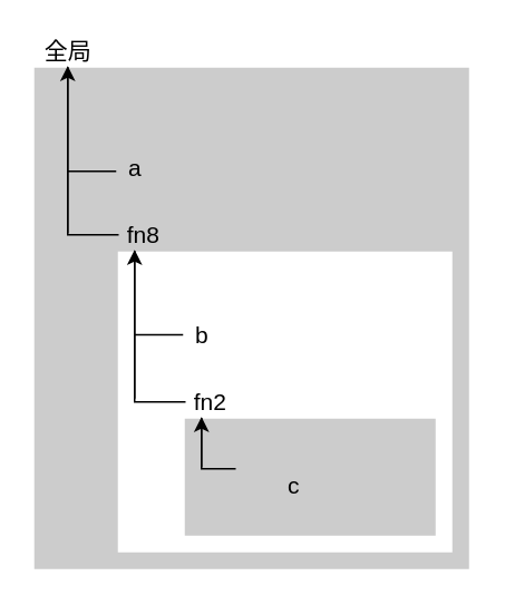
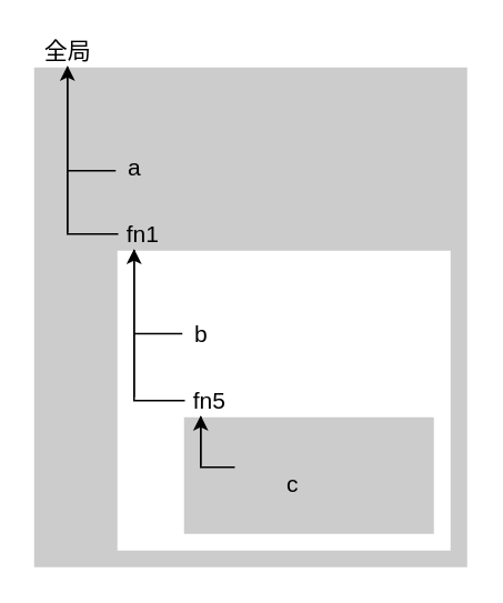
  <mxCell id="0" />
  <mxCell id="1" parent="0" />
  <mxCell id="2" value="" style="rounded=0;whiteSpace=wrap;html=1;strokeColor=none;fillColor=#CCCCCC;" parent="1" vertex="1"><mxGeometry x="20" y="40" width="260" height="300" as="geometry" /></mxCell>
  <mxCell id="3" value="" style="rounded=0;whiteSpace=wrap;html=1;strokeColor=none;" parent="1" vertex="1"><mxGeometry x="70" y="150" width="200" height="180" as="geometry" /></mxCell>
  <mxCell id="4" value="" style="rounded=0;whiteSpace=wrap;html=1;strokeColor=none;fillColor=#CCCCCC;" parent="1" vertex="1"><mxGeometry x="110" y="250" width="150" height="70" as="geometry" /></mxCell>
  <mxCell id="5" value="a" style="text;html=1;resizable=0;autosize=1;align=center;verticalAlign=middle;points=[];fillColor=none;strokeColor=none;rounded=0;fontSize=14;" parent="1" vertex="1"><mxGeometry x="70" y="90" width="20" height="20" as="geometry" /></mxCell>
- <mxCell id="6" value="fn8" style="text;html=1;resizable=0;autosize=1;align=center;verticalAlign=middle;points=[];fillColor=none;strokeColor=none;rounded=0;fontSize=14;" parent="1" vertex="1"><mxGeometry x="70" y="130" width="30" height="20" as="geometry" /></mxCell>
+ <mxCell id="6" value="fn1" style="text;html=1;resizable=0;autosize=1;align=center;verticalAlign=middle;points=[];fillColor=none;strokeColor=none;rounded=0;fontSize=14;" parent="1" vertex="1"><mxGeometry x="70" y="130" width="30" height="20" as="geometry" /></mxCell>
  <mxCell id="7" value="b" style="text;html=1;resizable=0;autosize=1;align=center;verticalAlign=middle;points=[];fillColor=none;strokeColor=none;rounded=0;fontSize=14;" parent="1" vertex="1"><mxGeometry x="110" y="190" width="20" height="20" as="geometry" /></mxCell>
- <mxCell id="8" value="fn2" style="text;html=1;resizable=0;autosize=1;align=center;verticalAlign=middle;points=[];fillColor=none;strokeColor=none;rounded=0;fontSize=14;" parent="1" vertex="1"><mxGeometry x="110" y="230" width="30" height="20" as="geometry" /></mxCell>
+ <mxCell id="8" value="fn5" style="text;html=1;resizable=0;autosize=1;align=center;verticalAlign=middle;points=[];fillColor=none;strokeColor=none;rounded=0;fontSize=14;" parent="1" vertex="1"><mxGeometry x="110" y="230" width="30" height="20" as="geometry" /></mxCell>
  <mxCell id="9" value="c" style="text;html=1;resizable=0;autosize=1;align=center;verticalAlign=middle;points=[];fillColor=none;strokeColor=none;rounded=0;fontSize=14;" parent="1" vertex="1"><mxGeometry x="165" y="280" width="20" height="20" as="geometry" /></mxCell>
  <mxCell id="10" value="全局" style="text;html=1;resizable=0;autosize=1;align=center;verticalAlign=middle;points=[];fillColor=none;strokeColor=none;rounded=0;fontSize=14;" parent="1" vertex="1"><mxGeometry x="20" y="20" width="40" height="20" as="geometry" /></mxCell>
  <mxCell id="11" value="" style="shape=partialRectangle;whiteSpace=wrap;html=1;top=0;left=0;fillColor=none;fontSize=14;direction=south;" parent="1" vertex="1"><mxGeometry x="40" y="40" width="30" height="100" as="geometry" /></mxCell>
  <mxCell id="12" value="" style="shape=partialRectangle;whiteSpace=wrap;html=1;top=0;left=0;fillColor=none;fontSize=14;direction=south;" parent="1" vertex="1"><mxGeometry x="80" y="150" width="30" height="90" as="geometry" /></mxCell>
  <mxCell id="13" value="" style="shape=partialRectangle;whiteSpace=wrap;html=1;top=0;left=0;fillColor=none;fontSize=14;direction=south;" parent="1" vertex="1"><mxGeometry x="120" y="250" width="20" height="30" as="geometry" /></mxCell>
  <mxCell id="14" value="" style="endArrow=none;html=1;fontSize=14;" parent="1" edge="1"><mxGeometry width="50" height="50" relative="1" as="geometry"><mxPoint x="40" y="102" as="sourcePoint" /><mxPoint x="69" y="102" as="targetPoint" /></mxGeometry></mxCell>
  <mxCell id="15" value="" style="endArrow=none;html=1;fontSize=14;" parent="1" edge="1"><mxGeometry width="50" height="50" relative="1" as="geometry"><mxPoint x="80" y="199.75" as="sourcePoint" /><mxPoint x="109" y="199.75" as="targetPoint" /></mxGeometry></mxCell>
  <mxCell id="16" value="" style="endArrow=classic;html=1;exitX=1;exitY=1;exitDx=0;exitDy=0;entryX=0;entryY=1;entryDx=0;entryDy=0;" edge="1" parent="1"><mxGeometry width="50" height="50" relative="1" as="geometry"><mxPoint x="40" y="139" as="sourcePoint" /><mxPoint x="40" y="39" as="targetPoint" /></mxGeometry></mxCell>
  <mxCell id="17" value="" style="endArrow=classic;html=1;entryX=0;entryY=1;entryDx=0;entryDy=0;" edge="1" parent="1"><mxGeometry width="50" height="50" relative="1" as="geometry"><mxPoint x="80" y="238" as="sourcePoint" /><mxPoint x="80" y="149" as="targetPoint" /></mxGeometry></mxCell>
  <mxCell id="18" value="" style="endArrow=classic;html=1;entryX=0;entryY=1;entryDx=0;entryDy=0;" edge="1" parent="1"><mxGeometry width="50" height="50" relative="1" as="geometry"><mxPoint x="120" y="279" as="sourcePoint" /><mxPoint x="120" y="249" as="targetPoint" /></mxGeometry></mxCell>
